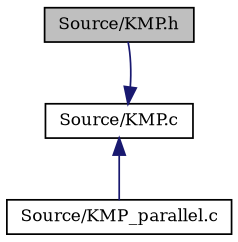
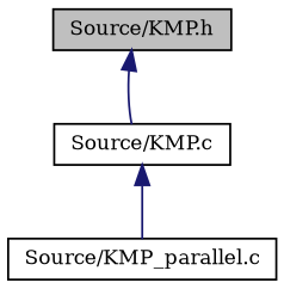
  digraph {
    fontname="DejaVu Serif"
    node [color=black fillcolor=white fontname="DejaVu Serif" fontsize=10 shape=record style=filled]
    edge [color=midnightblue dir=back fontname="DejaVu Serif" fontsize=10 labelfontname=Helvetica labelfontsize=10 style=solid]
    n1 [fillcolor=grey75 fontcolor=black height=0.2 label="Source/KMP.h" width=0.4]
    n2 [height=0.2 label="Source/KMP.c" width=0.4]
    n3 [height=0.2 label="Source/KMP_parallel.c" width=0.4]
-   n2 -> n1
+   n1 -> n2
    n2 -> n3
  }
